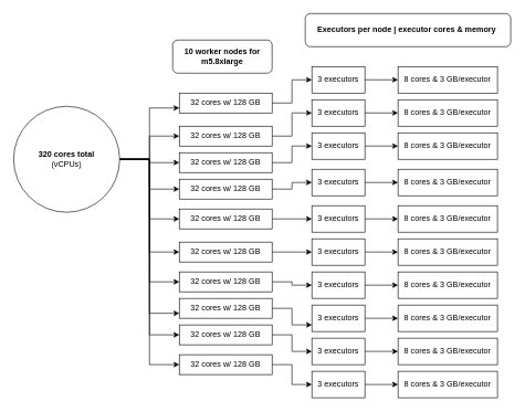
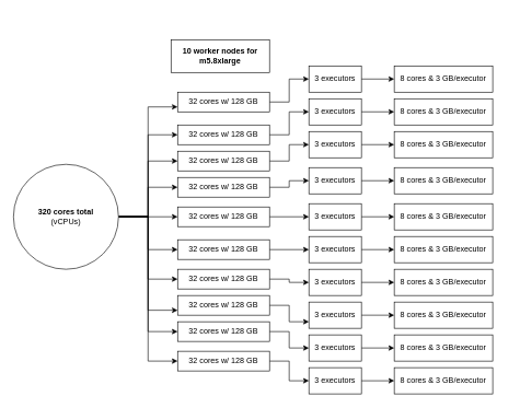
  <mxCell id="0" />
  <mxCell id="1" parent="0" />
  <mxCell id="2" style="edgeStyle=orthogonalEdgeStyle;rounded=0;orthogonalLoop=1;jettySize=auto;html=1;entryX=0;entryY=0.75;entryDx=0;entryDy=0;" edge="1" parent="1" source="12" target="14"><mxGeometry relative="1" as="geometry" /></mxCell>
  <mxCell id="3" style="edgeStyle=orthogonalEdgeStyle;rounded=0;orthogonalLoop=1;jettySize=auto;html=1;entryX=0;entryY=0.5;entryDx=0;entryDy=0;" edge="1" parent="1" source="12" target="32"><mxGeometry relative="1" as="geometry" /></mxCell>
  <mxCell id="4" style="edgeStyle=orthogonalEdgeStyle;rounded=0;orthogonalLoop=1;jettySize=auto;html=1;entryX=0;entryY=0.5;entryDx=0;entryDy=0;" edge="1" parent="1" source="12" target="16"><mxGeometry relative="1" as="geometry" /></mxCell>
  <mxCell id="5" style="edgeStyle=orthogonalEdgeStyle;rounded=0;orthogonalLoop=1;jettySize=auto;html=1;entryX=0;entryY=0.5;entryDx=0;entryDy=0;" edge="1" parent="1" source="12" target="30"><mxGeometry relative="1" as="geometry" /></mxCell>
  <mxCell id="6" style="edgeStyle=orthogonalEdgeStyle;rounded=0;orthogonalLoop=1;jettySize=auto;html=1;entryX=0;entryY=0.5;entryDx=0;entryDy=0;" edge="1" parent="1" source="12" target="18"><mxGeometry relative="1" as="geometry" /></mxCell>
  <mxCell id="7" style="edgeStyle=orthogonalEdgeStyle;rounded=0;orthogonalLoop=1;jettySize=auto;html=1;entryX=0;entryY=0.5;entryDx=0;entryDy=0;" edge="1" parent="1" source="12" target="20"><mxGeometry relative="1" as="geometry" /></mxCell>
  <mxCell id="8" style="edgeStyle=orthogonalEdgeStyle;rounded=0;orthogonalLoop=1;jettySize=auto;html=1;" edge="1" parent="1" source="12" target="22"><mxGeometry relative="1" as="geometry" /></mxCell>
  <mxCell id="9" style="edgeStyle=orthogonalEdgeStyle;rounded=0;orthogonalLoop=1;jettySize=auto;html=1;entryX=0;entryY=0.75;entryDx=0;entryDy=0;" edge="1" parent="1" source="12" target="28"><mxGeometry relative="1" as="geometry" /></mxCell>
  <mxCell id="10" style="edgeStyle=orthogonalEdgeStyle;rounded=0;orthogonalLoop=1;jettySize=auto;html=1;entryX=0;entryY=0.5;entryDx=0;entryDy=0;" edge="1" parent="1" source="12" target="26"><mxGeometry relative="1" as="geometry" /></mxCell>
  <mxCell id="11" style="edgeStyle=orthogonalEdgeStyle;rounded=0;orthogonalLoop=1;jettySize=auto;html=1;entryX=0;entryY=0.5;entryDx=0;entryDy=0;" edge="1" parent="1" source="12" target="24"><mxGeometry relative="1" as="geometry" /></mxCell>
- <mxCell id="12" value="&lt;b&gt;320 cores total&lt;br&gt;&lt;/b&gt;(vCPUs)" style="ellipse;whiteSpace=wrap;html=1;aspect=fixed;" vertex="1" parent="1"><mxGeometry x="20" y="160" width="160" height="160" as="geometry" /></mxCell>
+ <mxCell id="12" value="&lt;b&gt;320 cores total&lt;br&gt;&lt;/b&gt;(vCPUs)" style="ellipse;whiteSpace=wrap;html=1;aspect=fixed;" vertex="1" parent="1"><mxGeometry x="20" y="250" width="160" height="160" as="geometry" /></mxCell>
  <mxCell id="13" style="edgeStyle=orthogonalEdgeStyle;rounded=0;orthogonalLoop=1;jettySize=auto;html=1;entryX=0;entryY=0.5;entryDx=0;entryDy=0;" edge="1" parent="1" source="14" target="35"><mxGeometry relative="1" as="geometry" /></mxCell>
  <mxCell id="14" value="32 cores w/ 128 GB" style="rounded=0;whiteSpace=wrap;html=1;" vertex="1" parent="1"><mxGeometry x="270" y="140" width="140" height="30" as="geometry" /></mxCell>
  <mxCell id="15" style="edgeStyle=orthogonalEdgeStyle;rounded=0;orthogonalLoop=1;jettySize=auto;html=1;entryX=0;entryY=0.5;entryDx=0;entryDy=0;" edge="1" parent="1" source="16" target="37"><mxGeometry relative="1" as="geometry" /></mxCell>
  <mxCell id="16" value="32 cores w/ 128 GB" style="rounded=0;whiteSpace=wrap;html=1;" vertex="1" parent="1"><mxGeometry x="270" y="190" width="140" height="30" as="geometry" /></mxCell>
  <mxCell id="17" style="edgeStyle=orthogonalEdgeStyle;rounded=0;orthogonalLoop=1;jettySize=auto;html=1;entryX=0;entryY=0.5;entryDx=0;entryDy=0;" edge="1" parent="1" source="18" target="39"><mxGeometry relative="1" as="geometry" /></mxCell>
  <mxCell id="18" value="32 cores w/ 128 GB" style="rounded=0;whiteSpace=wrap;html=1;" vertex="1" parent="1"><mxGeometry x="270" y="230" width="140" height="30" as="geometry" /></mxCell>
  <mxCell id="19" style="edgeStyle=orthogonalEdgeStyle;rounded=0;orthogonalLoop=1;jettySize=auto;html=1;entryX=0;entryY=0.5;entryDx=0;entryDy=0;" edge="1" parent="1" source="20" target="41"><mxGeometry relative="1" as="geometry" /></mxCell>
  <mxCell id="20" value="32 cores w/ 128 GB" style="rounded=0;whiteSpace=wrap;html=1;" vertex="1" parent="1"><mxGeometry x="270" y="270" width="140" height="30" as="geometry" /></mxCell>
  <mxCell id="21" style="edgeStyle=orthogonalEdgeStyle;rounded=0;orthogonalLoop=1;jettySize=auto;html=1;entryX=0;entryY=0.5;entryDx=0;entryDy=0;" edge="1" parent="1" source="22" target="43"><mxGeometry relative="1" as="geometry" /></mxCell>
  <mxCell id="22" value="32 cores w/ 128 GB" style="rounded=0;whiteSpace=wrap;html=1;" vertex="1" parent="1"><mxGeometry x="270" y="315" width="140" height="30" as="geometry" /></mxCell>
  <mxCell id="23" style="edgeStyle=orthogonalEdgeStyle;rounded=0;orthogonalLoop=1;jettySize=auto;html=1;entryX=0;entryY=0.5;entryDx=0;entryDy=0;" edge="1" parent="1" source="24" target="45"><mxGeometry relative="1" as="geometry" /></mxCell>
  <mxCell id="24" value="32 cores w/ 128 GB" style="rounded=0;whiteSpace=wrap;html=1;" vertex="1" parent="1"><mxGeometry x="270" y="365" width="140" height="30" as="geometry" /></mxCell>
  <mxCell id="25" style="edgeStyle=orthogonalEdgeStyle;rounded=0;orthogonalLoop=1;jettySize=auto;html=1;entryX=0;entryY=0.5;entryDx=0;entryDy=0;" edge="1" parent="1" source="26" target="47"><mxGeometry relative="1" as="geometry" /></mxCell>
  <mxCell id="26" value="32 cores w/ 128 GB" style="rounded=0;whiteSpace=wrap;html=1;" vertex="1" parent="1"><mxGeometry x="270" y="410" width="140" height="30" as="geometry" /></mxCell>
  <mxCell id="27" style="edgeStyle=orthogonalEdgeStyle;rounded=0;orthogonalLoop=1;jettySize=auto;html=1;entryX=0;entryY=0.75;entryDx=0;entryDy=0;" edge="1" parent="1" source="28" target="49"><mxGeometry relative="1" as="geometry" /></mxCell>
  <mxCell id="28" value="32 cores w/ 128 GB" style="rounded=0;whiteSpace=wrap;html=1;" vertex="1" parent="1"><mxGeometry x="270" y="450" width="140" height="30" as="geometry" /></mxCell>
  <mxCell id="29" style="edgeStyle=orthogonalEdgeStyle;rounded=0;orthogonalLoop=1;jettySize=auto;html=1;entryX=0;entryY=0.5;entryDx=0;entryDy=0;" edge="1" parent="1" source="30" target="51"><mxGeometry relative="1" as="geometry" /></mxCell>
  <mxCell id="30" value="32 cores w/ 128 GB" style="rounded=0;whiteSpace=wrap;html=1;" vertex="1" parent="1"><mxGeometry x="270" y="490" width="140" height="30" as="geometry" /></mxCell>
  <mxCell id="31" style="edgeStyle=orthogonalEdgeStyle;rounded=0;orthogonalLoop=1;jettySize=auto;html=1;entryX=0;entryY=0.5;entryDx=0;entryDy=0;" edge="1" parent="1" source="32" target="53"><mxGeometry relative="1" as="geometry" /></mxCell>
  <mxCell id="32" value="32 cores w/ 128 GB" style="rounded=0;whiteSpace=wrap;html=1;" vertex="1" parent="1"><mxGeometry x="270" y="535" width="140" height="30" as="geometry" /></mxCell>
- <mxCell id="33" value="&lt;b&gt;10 worker nodes for m5.8xlarge&lt;/b&gt;" style="rounded=1;whiteSpace=wrap;html=1;" vertex="1" parent="1"><mxGeometry x="260" y="60" width="150" height="50" as="geometry" /></mxCell>
+ <mxCell id="33" value="&lt;b&gt;10 worker nodes for m5.8xlarge&lt;/b&gt;" style="whiteSpace=wrap;html=1;rounded=0;" vertex="1" parent="1"><mxGeometry x="260" y="60" width="150" height="50" as="geometry" /></mxCell>
  <mxCell id="34" value="" style="edgeStyle=orthogonalEdgeStyle;rounded=0;orthogonalLoop=1;jettySize=auto;html=1;" edge="1" parent="1" source="35" target="54"><mxGeometry relative="1" as="geometry" /></mxCell>
  <mxCell id="35" value="&lt;span&gt;3 executors&lt;/span&gt;" style="rounded=0;whiteSpace=wrap;html=1;" vertex="1" parent="1"><mxGeometry x="470" y="100" width="80" height="40" as="geometry" /></mxCell>
  <mxCell id="36" style="edgeStyle=orthogonalEdgeStyle;rounded=0;orthogonalLoop=1;jettySize=auto;html=1;" edge="1" parent="1" source="37" target="55"><mxGeometry relative="1" as="geometry" /></mxCell>
  <mxCell id="37" value="3 executors" style="rounded=0;whiteSpace=wrap;html=1;" vertex="1" parent="1"><mxGeometry x="470" y="150" width="80" height="40" as="geometry" /></mxCell>
  <mxCell id="38" style="edgeStyle=orthogonalEdgeStyle;rounded=0;orthogonalLoop=1;jettySize=auto;html=1;exitX=1;exitY=0.5;exitDx=0;exitDy=0;" edge="1" parent="1" source="39" target="56"><mxGeometry relative="1" as="geometry" /></mxCell>
  <mxCell id="39" value="3 executors" style="rounded=0;whiteSpace=wrap;html=1;" vertex="1" parent="1"><mxGeometry x="470" y="200" width="80" height="40" as="geometry" /></mxCell>
  <mxCell id="40" style="edgeStyle=orthogonalEdgeStyle;rounded=0;orthogonalLoop=1;jettySize=auto;html=1;exitX=1;exitY=0.5;exitDx=0;exitDy=0;entryX=0;entryY=0.5;entryDx=0;entryDy=0;" edge="1" parent="1" source="41" target="57"><mxGeometry relative="1" as="geometry" /></mxCell>
  <mxCell id="41" value="3 executors" style="rounded=0;whiteSpace=wrap;html=1;" vertex="1" parent="1"><mxGeometry x="470" y="255" width="80" height="40" as="geometry" /></mxCell>
  <mxCell id="42" style="edgeStyle=orthogonalEdgeStyle;rounded=0;orthogonalLoop=1;jettySize=auto;html=1;entryX=0;entryY=0.5;entryDx=0;entryDy=0;" edge="1" parent="1" source="43" target="58"><mxGeometry relative="1" as="geometry" /></mxCell>
  <mxCell id="43" value="3 executors" style="rounded=0;whiteSpace=wrap;html=1;" vertex="1" parent="1"><mxGeometry x="470" y="310" width="80" height="40" as="geometry" /></mxCell>
  <mxCell id="44" style="edgeStyle=orthogonalEdgeStyle;rounded=0;orthogonalLoop=1;jettySize=auto;html=1;entryX=0;entryY=0.5;entryDx=0;entryDy=0;" edge="1" parent="1" source="45" target="59"><mxGeometry relative="1" as="geometry" /></mxCell>
  <mxCell id="45" value="3 executors" style="rounded=0;whiteSpace=wrap;html=1;" vertex="1" parent="1"><mxGeometry x="470" y="360" width="80" height="40" as="geometry" /></mxCell>
  <mxCell id="46" style="edgeStyle=orthogonalEdgeStyle;rounded=0;orthogonalLoop=1;jettySize=auto;html=1;entryX=0;entryY=0.5;entryDx=0;entryDy=0;" edge="1" parent="1" source="47" target="60"><mxGeometry relative="1" as="geometry" /></mxCell>
  <mxCell id="47" value="3 executors" style="rounded=0;whiteSpace=wrap;html=1;" vertex="1" parent="1"><mxGeometry x="470" y="410" width="80" height="40" as="geometry" /></mxCell>
  <mxCell id="48" style="edgeStyle=orthogonalEdgeStyle;rounded=0;orthogonalLoop=1;jettySize=auto;html=1;entryX=0;entryY=0.5;entryDx=0;entryDy=0;" edge="1" parent="1" source="49" target="61"><mxGeometry relative="1" as="geometry" /></mxCell>
  <mxCell id="49" value="3 executors" style="rounded=0;whiteSpace=wrap;html=1;" vertex="1" parent="1"><mxGeometry x="470" y="460" width="80" height="40" as="geometry" /></mxCell>
  <mxCell id="50" style="edgeStyle=orthogonalEdgeStyle;rounded=0;orthogonalLoop=1;jettySize=auto;html=1;entryX=0;entryY=0.5;entryDx=0;entryDy=0;" edge="1" parent="1" source="51" target="62"><mxGeometry relative="1" as="geometry" /></mxCell>
  <mxCell id="51" value="3 executors" style="rounded=0;whiteSpace=wrap;html=1;" vertex="1" parent="1"><mxGeometry x="470" y="510" width="80" height="40" as="geometry" /></mxCell>
  <mxCell id="52" style="edgeStyle=orthogonalEdgeStyle;rounded=0;orthogonalLoop=1;jettySize=auto;html=1;entryX=0;entryY=0.5;entryDx=0;entryDy=0;" edge="1" parent="1" source="53" target="63"><mxGeometry relative="1" as="geometry" /></mxCell>
  <mxCell id="53" value="3 executors" style="rounded=0;whiteSpace=wrap;html=1;" vertex="1" parent="1"><mxGeometry x="470" y="560" width="80" height="40" as="geometry" /></mxCell>
  <mxCell id="54" value="8 cores &amp;amp; 3 GB/executor" style="rounded=0;whiteSpace=wrap;html=1;" vertex="1" parent="1"><mxGeometry x="600" y="100" width="150" height="40" as="geometry" /></mxCell>
  <mxCell id="55" value="8 cores &amp;amp; 3 GB/executor" style="rounded=0;whiteSpace=wrap;html=1;" vertex="1" parent="1"><mxGeometry x="600" y="150" width="150" height="40" as="geometry" /></mxCell>
  <mxCell id="56" value="8 cores &amp;amp; 3 GB/executor" style="rounded=0;whiteSpace=wrap;html=1;" vertex="1" parent="1"><mxGeometry x="600" y="200" width="150" height="40" as="geometry" /></mxCell>
  <mxCell id="57" value="8 cores &amp;amp; 3 GB/executor" style="rounded=0;whiteSpace=wrap;html=1;" vertex="1" parent="1"><mxGeometry x="600" y="255" width="150" height="40" as="geometry" /></mxCell>
  <mxCell id="58" value="8 cores &amp;amp; 3 GB/executor" style="rounded=0;whiteSpace=wrap;html=1;" vertex="1" parent="1"><mxGeometry x="600" y="310" width="150" height="40" as="geometry" /></mxCell>
  <mxCell id="59" value="8 cores &amp;amp; 3 GB/executor" style="rounded=0;whiteSpace=wrap;html=1;" vertex="1" parent="1"><mxGeometry x="600" y="360" width="150" height="40" as="geometry" /></mxCell>
  <mxCell id="60" value="8 cores &amp;amp; 3 GB/executor" style="rounded=0;whiteSpace=wrap;html=1;" vertex="1" parent="1"><mxGeometry x="600" y="410" width="150" height="40" as="geometry" /></mxCell>
  <mxCell id="61" value="8 cores &amp;amp; 3 GB/executor" style="rounded=0;whiteSpace=wrap;html=1;" vertex="1" parent="1"><mxGeometry x="600" y="460" width="150" height="40" as="geometry" /></mxCell>
  <mxCell id="62" value="8 cores &amp;amp; 3 GB/executor" style="rounded=0;whiteSpace=wrap;html=1;" vertex="1" parent="1"><mxGeometry x="600" y="510" width="150" height="40" as="geometry" /></mxCell>
  <mxCell id="63" value="8 cores &amp;amp; 3 GB/executor" style="rounded=0;whiteSpace=wrap;html=1;" vertex="1" parent="1"><mxGeometry x="600" y="560" width="150" height="40" as="geometry" /></mxCell>
- <mxCell id="64" value="&lt;b&gt;Executors per node | executor cores &amp;amp; memory&amp;nbsp;&lt;/b&gt;" style="rounded=1;whiteSpace=wrap;html=1;" vertex="1" parent="1"><mxGeometry x="460" y="20" width="310" height="50" as="geometry" /></mxCell>
